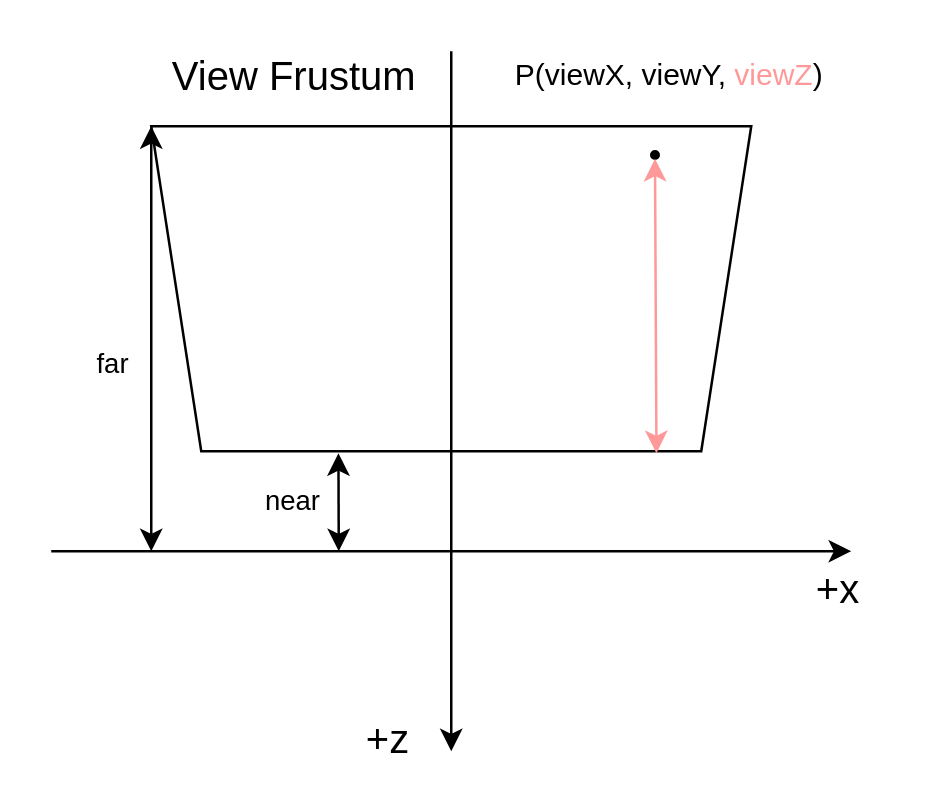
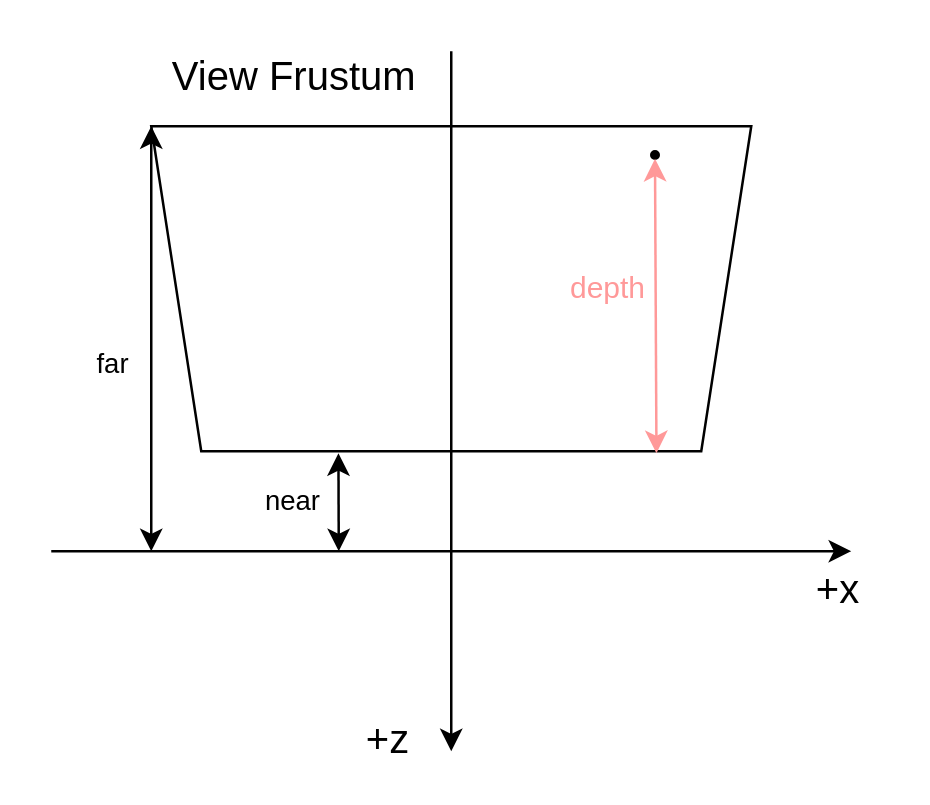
  <mxCell id="0" />
  <mxCell id="1" parent="0" />
  <mxCell id="2" value="" style="shape=trapezoid;perimeter=trapezoidPerimeter;whiteSpace=wrap;html=1;fixedSize=1;rotation=-180;fillColor=none;" parent="1" vertex="1"><mxGeometry x="60" y="50" width="240" height="130" as="geometry" /></mxCell>
  <mxCell id="3" value="" style="endArrow=classic;html=1;" parent="1" edge="1"><mxGeometry width="50" height="50" relative="1" as="geometry"><mxPoint x="20" y="220" as="sourcePoint" /><mxPoint x="340" y="220" as="targetPoint" /></mxGeometry></mxCell>
  <mxCell id="4" value="" style="endArrow=classic;html=1;" parent="1" edge="1"><mxGeometry width="50" height="50" relative="1" as="geometry"><mxPoint x="180" y="20" as="sourcePoint" /><mxPoint x="180" y="300" as="targetPoint" /></mxGeometry></mxCell>
  <mxCell id="5" value="&lt;font style=&quot;font-size: 16px;&quot;&gt;+z&lt;/font&gt;" style="text;html=1;strokeColor=none;fillColor=none;align=center;verticalAlign=middle;whiteSpace=wrap;rounded=0;fontSize=16;" parent="1" vertex="1"><mxGeometry x="140" y="290" width="30" height="10" as="geometry" /></mxCell>
  <mxCell id="6" value="&lt;font style=&quot;font-size: 16px;&quot;&gt;+x&lt;/font&gt;" style="text;html=1;strokeColor=none;fillColor=none;align=center;verticalAlign=middle;whiteSpace=wrap;rounded=0;fontSize=16;" parent="1" vertex="1"><mxGeometry x="320" y="230" width="30" height="10" as="geometry" /></mxCell>
  <mxCell id="7" value="" style="endArrow=classic;startArrow=classic;html=1;entryX=0.688;entryY=-0.006;entryDx=0;entryDy=0;entryPerimeter=0;" parent="1" edge="1" target="2"><mxGeometry width="50" height="50" relative="1" as="geometry"><mxPoint x="135" y="220" as="sourcePoint" /><mxPoint x="135" y="190" as="targetPoint" /></mxGeometry></mxCell>
  <mxCell id="8" value="&lt;font style=&quot;font-size: 11px&quot;&gt;near&lt;/font&gt;" style="text;html=1;strokeColor=none;fillColor=none;align=center;verticalAlign=middle;whiteSpace=wrap;rounded=0;" parent="1" vertex="1"><mxGeometry x="102" y="195" width="30" height="10" as="geometry" /></mxCell>
  <mxCell id="9" value="" style="endArrow=classic;startArrow=classic;html=1;entryX=1;entryY=1;entryDx=0;entryDy=0;" parent="1" edge="1" target="2"><mxGeometry width="50" height="50" relative="1" as="geometry"><mxPoint x="60" y="220" as="sourcePoint" /><mxPoint x="60" y="142" as="targetPoint" /></mxGeometry></mxCell>
  <mxCell id="10" value="&lt;font style=&quot;font-size: 11px&quot;&gt;far&lt;/font&gt;" style="text;html=1;strokeColor=none;fillColor=none;align=center;verticalAlign=middle;whiteSpace=wrap;rounded=0;" parent="1" vertex="1"><mxGeometry x="30" y="140" width="30" height="10" as="geometry" /></mxCell>
  <mxCell id="11" value="" style="ellipse;whiteSpace=wrap;html=1;aspect=fixed;fillColor=#000000;" parent="1" vertex="1"><mxGeometry x="260" y="60" width="3" height="3" as="geometry" /></mxCell>
- <mxCell id="12" value="P(viewX, viewY, &lt;font color=&quot;#ff9999&quot;&gt;viewZ&lt;/font&gt;)" style="text;html=1;strokeColor=none;fillColor=none;align=center;verticalAlign=middle;whiteSpace=wrap;rounded=0;" parent="1" vertex="1"><mxGeometry x="200" y="20" width="135.25" height="20" as="geometry" /></mxCell>
+ <mxCell id="13" value="&lt;font color=&quot;#ff9999&quot;&gt;depth&lt;/font&gt;" style="text;html=1;strokeColor=none;fillColor=none;align=center;verticalAlign=middle;whiteSpace=wrap;rounded=0;" parent="1" vertex="1"><mxGeometry x="223" y="105" width="40" height="20" as="geometry" /></mxCell>
  <mxCell id="14" value="View Frustum" style="text;html=1;strokeColor=none;fillColor=none;align=center;verticalAlign=middle;whiteSpace=wrap;rounded=0;fontSize=16;" parent="1" vertex="1"><mxGeometry x="54.5" y="20" width="125" height="20" as="geometry" /></mxCell>
  <mxCell id="15" value="" style="endArrow=classic;startArrow=classic;html=1;entryX=0.5;entryY=1;entryDx=0;entryDy=0;strokeColor=#FF9999;exitX=0.158;exitY=-0.006;exitDx=0;exitDy=0;exitPerimeter=0;" edge="1" parent="1" source="2" target="11"><mxGeometry width="50" height="50" relative="1" as="geometry"><mxPoint x="229" y="195" as="sourcePoint" /><mxPoint x="229.439" y="95.439" as="targetPoint" /></mxGeometry></mxCell>
